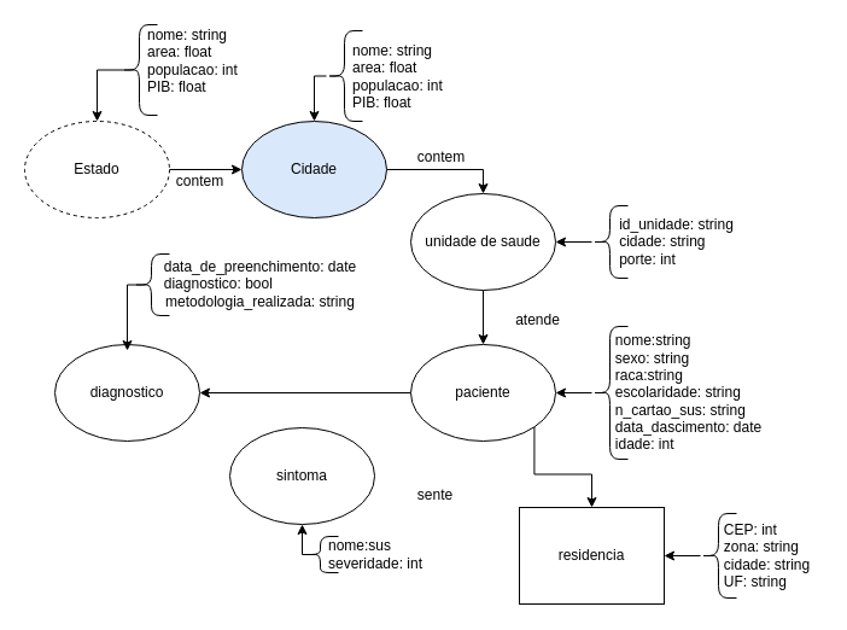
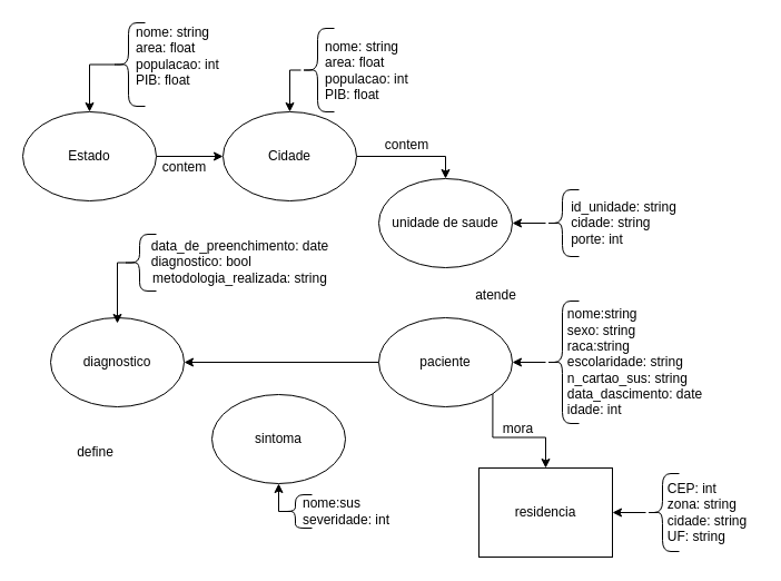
  <mxCell id="0" />
  <mxCell id="1" parent="0" />
  <mxCell id="2" style="edgeStyle=orthogonalEdgeStyle;rounded=0;orthogonalLoop=1;jettySize=auto;html=1;exitX=1;exitY=0.5;exitDx=0;exitDy=0;entryX=0.5;entryY=0;entryDx=0;entryDy=0;" edge="1" parent="1" source="3" target="21"><mxGeometry relative="1" as="geometry" /></mxCell>
- <mxCell id="3" value="Cidade" style="ellipse;whiteSpace=wrap;html=1;fillColor=#dae8fc;" parent="1" vertex="1"><mxGeometry x="200" y="100" width="120" height="80" as="geometry" /></mxCell>
+ <mxCell id="3" value="Cidade" style="ellipse;whiteSpace=wrap;html=1;" parent="1" vertex="1"><mxGeometry x="200" y="100" width="120" height="80" as="geometry" /></mxCell>
  <mxCell id="4" style="edgeStyle=orthogonalEdgeStyle;rounded=0;orthogonalLoop=1;jettySize=auto;html=1;" parent="1" source="5" target="3" edge="1"><mxGeometry relative="1" as="geometry"><Array as="points"><mxPoint x="260" y="63" /></Array></mxGeometry></mxCell>
  <mxCell id="5" value="" style="shape=curlyBracket;whiteSpace=wrap;html=1;rounded=1;size=0.5;" parent="1" vertex="1"><mxGeometry x="270" y="25" width="30" height="75" as="geometry" /></mxCell>
  <mxCell id="6" value="diagnostico" style="ellipse;whiteSpace=wrap;html=1;" parent="1" vertex="1"><mxGeometry x="45" y="285" width="120" height="80" as="geometry" /></mxCell>
  <mxCell id="7" style="edgeStyle=orthogonalEdgeStyle;rounded=0;orthogonalLoop=1;jettySize=auto;html=1;exitX=0.1;exitY=0.5;exitDx=0;exitDy=0;exitPerimeter=0;" edge="1" parent="1" source="8"><mxGeometry relative="1" as="geometry"><mxPoint x="105" y="290" as="targetPoint" /><Array as="points"><mxPoint x="105" y="236" /></Array></mxGeometry></mxCell>
  <mxCell id="8" value="" style="shape=curlyBracket;whiteSpace=wrap;html=1;rounded=1;size=0.5;" parent="1" vertex="1"><mxGeometry x="110" y="210" width="30" height="51" as="geometry" /></mxCell>
  <mxCell id="9" value="residencia" style="whiteSpace=wrap;html=1;rounded=0;" parent="1" vertex="1"><mxGeometry x="430" y="420" width="120" height="80" as="geometry" /></mxCell>
  <mxCell id="10" style="edgeStyle=orthogonalEdgeStyle;rounded=0;orthogonalLoop=1;jettySize=auto;html=1;" parent="1" source="11" target="9" edge="1"><mxGeometry relative="1" as="geometry" /></mxCell>
  <mxCell id="11" value="" style="shape=curlyBracket;whiteSpace=wrap;html=1;rounded=1;size=0.5;" parent="1" vertex="1"><mxGeometry x="580" y="425" width="30" height="70" as="geometry" /></mxCell>
  <mxCell id="12" style="edgeStyle=orthogonalEdgeStyle;rounded=0;orthogonalLoop=1;jettySize=auto;html=1;exitX=0;exitY=0.5;exitDx=0;exitDy=0;" edge="1" parent="1" source="14" target="6"><mxGeometry relative="1" as="geometry" /></mxCell>
  <mxCell id="13" style="edgeStyle=orthogonalEdgeStyle;rounded=0;orthogonalLoop=1;jettySize=auto;html=1;exitX=1;exitY=1;exitDx=0;exitDy=0;entryX=0.5;entryY=0;entryDx=0;entryDy=0;" edge="1" parent="1" source="14" target="9"><mxGeometry relative="1" as="geometry" /></mxCell>
  <mxCell id="14" value="paciente" style="ellipse;whiteSpace=wrap;html=1;" parent="1" vertex="1"><mxGeometry x="340" y="285" width="120" height="80" as="geometry" /></mxCell>
  <mxCell id="15" style="edgeStyle=orthogonalEdgeStyle;rounded=0;orthogonalLoop=1;jettySize=auto;html=1;" parent="1" source="16" target="14" edge="1"><mxGeometry relative="1" as="geometry" /></mxCell>
  <mxCell id="16" value="" style="shape=curlyBracket;whiteSpace=wrap;html=1;rounded=1;size=0.5;" parent="1" vertex="1"><mxGeometry x="490" y="270" width="30" height="110" as="geometry" /></mxCell>
  <mxCell id="17" value="sintoma" style="ellipse;whiteSpace=wrap;html=1;" parent="1" vertex="1"><mxGeometry x="190" y="354" width="120" height="80" as="geometry" /></mxCell>
  <mxCell id="18" style="edgeStyle=orthogonalEdgeStyle;rounded=0;orthogonalLoop=1;jettySize=auto;html=1;exitX=0.1;exitY=0.5;exitDx=0;exitDy=0;exitPerimeter=0;" parent="1" source="19" target="17" edge="1"><mxGeometry relative="1" as="geometry"><Array as="points"><mxPoint x="250" y="459" /></Array></mxGeometry></mxCell>
  <mxCell id="19" value="" style="shape=curlyBracket;whiteSpace=wrap;html=1;rounded=1;size=0.5;" parent="1" vertex="1"><mxGeometry x="250" y="444" width="30" height="30" as="geometry" /></mxCell>
- <mxCell id="20" style="edgeStyle=orthogonalEdgeStyle;rounded=0;orthogonalLoop=1;jettySize=auto;html=1;exitX=0.5;exitY=1;exitDx=0;exitDy=0;entryX=0.5;entryY=0;entryDx=0;entryDy=0;" edge="1" parent="1" source="21" target="14"><mxGeometry relative="1" as="geometry" /></mxCell>
  <mxCell id="21" value="unidade de saude" style="ellipse;whiteSpace=wrap;html=1;" parent="1" vertex="1"><mxGeometry x="340" y="160" width="120" height="80" as="geometry" /></mxCell>
  <mxCell id="22" style="edgeStyle=orthogonalEdgeStyle;rounded=0;orthogonalLoop=1;jettySize=auto;html=1;" parent="1" source="23" target="21" edge="1"><mxGeometry relative="1" as="geometry" /></mxCell>
  <mxCell id="23" value="" style="shape=curlyBracket;whiteSpace=wrap;html=1;rounded=1;size=0.5;" parent="1" vertex="1"><mxGeometry x="490" y="170" width="30" height="60" as="geometry" /></mxCell>
  <mxCell id="24" style="edgeStyle=orthogonalEdgeStyle;rounded=0;orthogonalLoop=1;jettySize=auto;html=1;exitX=1;exitY=0.5;exitDx=0;exitDy=0;entryX=0;entryY=0.5;entryDx=0;entryDy=0;" edge="1" parent="1" source="25" target="3"><mxGeometry relative="1" as="geometry" /></mxCell>
- <mxCell id="25" value="Estado" style="ellipse;whiteSpace=wrap;html=1;dashed=1;" parent="1" vertex="1"><mxGeometry x="20" y="100" width="120" height="80" as="geometry" /></mxCell>
+ <mxCell id="25" value="Estado" style="ellipse;whiteSpace=wrap;html=1;" parent="1" vertex="1"><mxGeometry x="20" y="100" width="120" height="80" as="geometry" /></mxCell>
  <mxCell id="26" style="edgeStyle=orthogonalEdgeStyle;rounded=0;orthogonalLoop=1;jettySize=auto;html=1;exitX=0.1;exitY=0.5;exitDx=0;exitDy=0;exitPerimeter=0;" parent="1" source="27" target="25" edge="1"><mxGeometry relative="1" as="geometry"><Array as="points"><mxPoint x="80" y="58" /></Array></mxGeometry></mxCell>
  <mxCell id="27" value="" style="shape=curlyBracket;whiteSpace=wrap;html=1;rounded=1;size=0.5;" parent="1" vertex="1"><mxGeometry x="100" y="20" width="30" height="75" as="geometry" /></mxCell>
  <mxCell id="28" value="nome: string&lt;br&gt;area: float&lt;br&gt;populacao: int&lt;br&gt;PIB: float" style="text;html=1;align=left;verticalAlign=middle;resizable=0;points=[];autosize=1;strokeColor=none;fillColor=none;" parent="1" vertex="1"><mxGeometry x="120" y="20" width="90" height="60" as="geometry" /></mxCell>
  <mxCell id="29" value="nome: string&lt;br&gt;area: float&lt;br&gt;populacao: int&lt;br&gt;PIB: float" style="text;html=1;align=left;verticalAlign=middle;resizable=0;points=[];autosize=1;strokeColor=none;fillColor=none;" parent="1" vertex="1"><mxGeometry x="290" y="32.5" width="90" height="60" as="geometry" /></mxCell>
  <mxCell id="30" value="&lt;div style=&quot;text-align: left&quot;&gt;&lt;span&gt;nome:string&lt;/span&gt;&lt;/div&gt;&lt;div style=&quot;text-align: left&quot;&gt;&lt;span&gt;sexo: string&lt;/span&gt;&lt;/div&gt;&lt;div style=&quot;text-align: left&quot;&gt;&lt;span&gt;raca:string&lt;/span&gt;&lt;/div&gt;&lt;div style=&quot;text-align: left&quot;&gt;&lt;span&gt;escolaridade: string&lt;/span&gt;&lt;/div&gt;&lt;div style=&quot;text-align: left&quot;&gt;&lt;span&gt;n_cartao_sus: string&lt;/span&gt;&lt;/div&gt;&lt;div style=&quot;text-align: left&quot;&gt;&lt;span&gt;data_dascimento: date&lt;/span&gt;&lt;/div&gt;&lt;div style=&quot;text-align: left&quot;&gt;&lt;span&gt;idade: int&lt;/span&gt;&lt;/div&gt;" style="text;html=1;align=center;verticalAlign=middle;resizable=0;points=[];autosize=1;strokeColor=none;fillColor=none;" parent="1" vertex="1"><mxGeometry x="500" y="275" width="140" height="100" as="geometry" /></mxCell>
  <mxCell id="31" value="&lt;div style=&quot;text-align: left&quot;&gt;&lt;span&gt;CEP: int&lt;/span&gt;&lt;/div&gt;&lt;div style=&quot;text-align: left&quot;&gt;&lt;span&gt;zona: string&lt;/span&gt;&lt;/div&gt;&lt;div style=&quot;text-align: left&quot;&gt;&lt;span&gt;cidade: string&lt;/span&gt;&lt;/div&gt;&lt;div style=&quot;text-align: left&quot;&gt;&lt;span&gt;UF: string&lt;/span&gt;&lt;/div&gt;" style="text;html=1;align=center;verticalAlign=middle;resizable=0;points=[];autosize=1;strokeColor=none;fillColor=none;" parent="1" vertex="1"><mxGeometry x="590" y="430" width="90" height="60" as="geometry" /></mxCell>
  <mxCell id="32" value="&lt;div style=&quot;text-align: left&quot;&gt;&lt;span&gt;data_de_preenchimento: date&lt;/span&gt;&lt;/div&gt;&lt;div style=&quot;text-align: left&quot;&gt;&lt;span&gt;diagnostico: bool&lt;/span&gt;&lt;/div&gt;metodologia_realizada: string" style="text;html=1;align=center;verticalAlign=middle;resizable=0;points=[];autosize=1;strokeColor=none;fillColor=none;" parent="1" vertex="1"><mxGeometry x="130" y="210" width="170" height="50" as="geometry" /></mxCell>
  <mxCell id="33" value="nome:sus&lt;br&gt;severidade: int" style="text;html=1;align=left;verticalAlign=middle;resizable=0;points=[];autosize=1;strokeColor=none;fillColor=none;" parent="1" vertex="1"><mxGeometry x="270" y="444" width="90" height="30" as="geometry" /></mxCell>
  <mxCell id="34" value="&lt;div style=&quot;text-align: left&quot;&gt;&lt;span&gt;id_unidade: string&lt;/span&gt;&lt;/div&gt;&lt;div style=&quot;text-align: left&quot;&gt;&lt;span&gt;cidade: string&lt;/span&gt;&lt;/div&gt;&lt;div style=&quot;text-align: left&quot;&gt;&lt;span&gt;porte: int&lt;/span&gt;&lt;/div&gt;" style="text;html=1;align=center;verticalAlign=middle;resizable=0;points=[];autosize=1;strokeColor=none;fillColor=none;" vertex="1" parent="1"><mxGeometry x="505" y="175" width="110" height="50" as="geometry" /></mxCell>
  <mxCell id="35" value="contem" style="text;html=1;align=center;verticalAlign=middle;resizable=0;points=[];autosize=1;strokeColor=none;fillColor=none;" vertex="1" parent="1"><mxGeometry x="140" y="140" width="50" height="20" as="geometry" /></mxCell>
  <mxCell id="36" value="contem" style="text;html=1;align=center;verticalAlign=middle;resizable=0;points=[];autosize=1;strokeColor=none;fillColor=none;" vertex="1" parent="1"><mxGeometry x="340" y="120" width="50" height="20" as="geometry" /></mxCell>
  <mxCell id="37" value="atende" style="text;html=1;align=center;verticalAlign=middle;resizable=0;points=[];autosize=1;strokeColor=none;fillColor=none;" vertex="1" parent="1"><mxGeometry x="420" y="255" width="50" height="20" as="geometry" /></mxCell>
- <mxCell id="39" value="sente" style="text;html=1;align=center;verticalAlign=middle;resizable=0;points=[];autosize=1;strokeColor=none;fillColor=none;" vertex="1" parent="1"><mxGeometry x="340" y="400" width="40" height="20" as="geometry" /></mxCell>
+ <mxCell id="38" value="define" style="text;html=1;align=center;verticalAlign=middle;resizable=0;points=[];autosize=1;strokeColor=none;fillColor=none;" vertex="1" parent="1"><mxGeometry x="60" y="396" width="50" height="20" as="geometry" /></mxCell>
+ <mxCell id="40" value="mora" style="text;html=1;align=center;verticalAlign=middle;resizable=0;points=[];autosize=1;strokeColor=none;fillColor=none;" vertex="1" parent="1"><mxGeometry x="445" y="375" width="40" height="20" as="geometry" /></mxCell>
